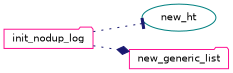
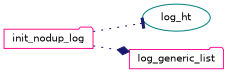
  digraph {
    rankdir=LR
    node [color=deeppink fillcolor=white fontname=Helvetica fontsize=10 shape=folder style=filled]
    edge [color=midnightblue fontname=Helvetica fontsize=10 labelfontname=Helvetica labelfontsize=10 style=dotted]
    n1 [fontcolor=black height=0.2 label=init_nodup_log width=0.4]
-   n2 [color=teal height=0.2 label=new_ht shape=ellipse width=0.4]
-   n3 [height=0.2 label=new_generic_list width=0.4]
+   n2 [color=teal height=0.2 label=log_ht shape=ellipse width=0.4]
+   n3 [height=0.2 label=log_generic_list width=0.4]
    n1 -> n2 [arrowhead=tee]
    n1 -> n3 [arrowhead=diamond]
  }
